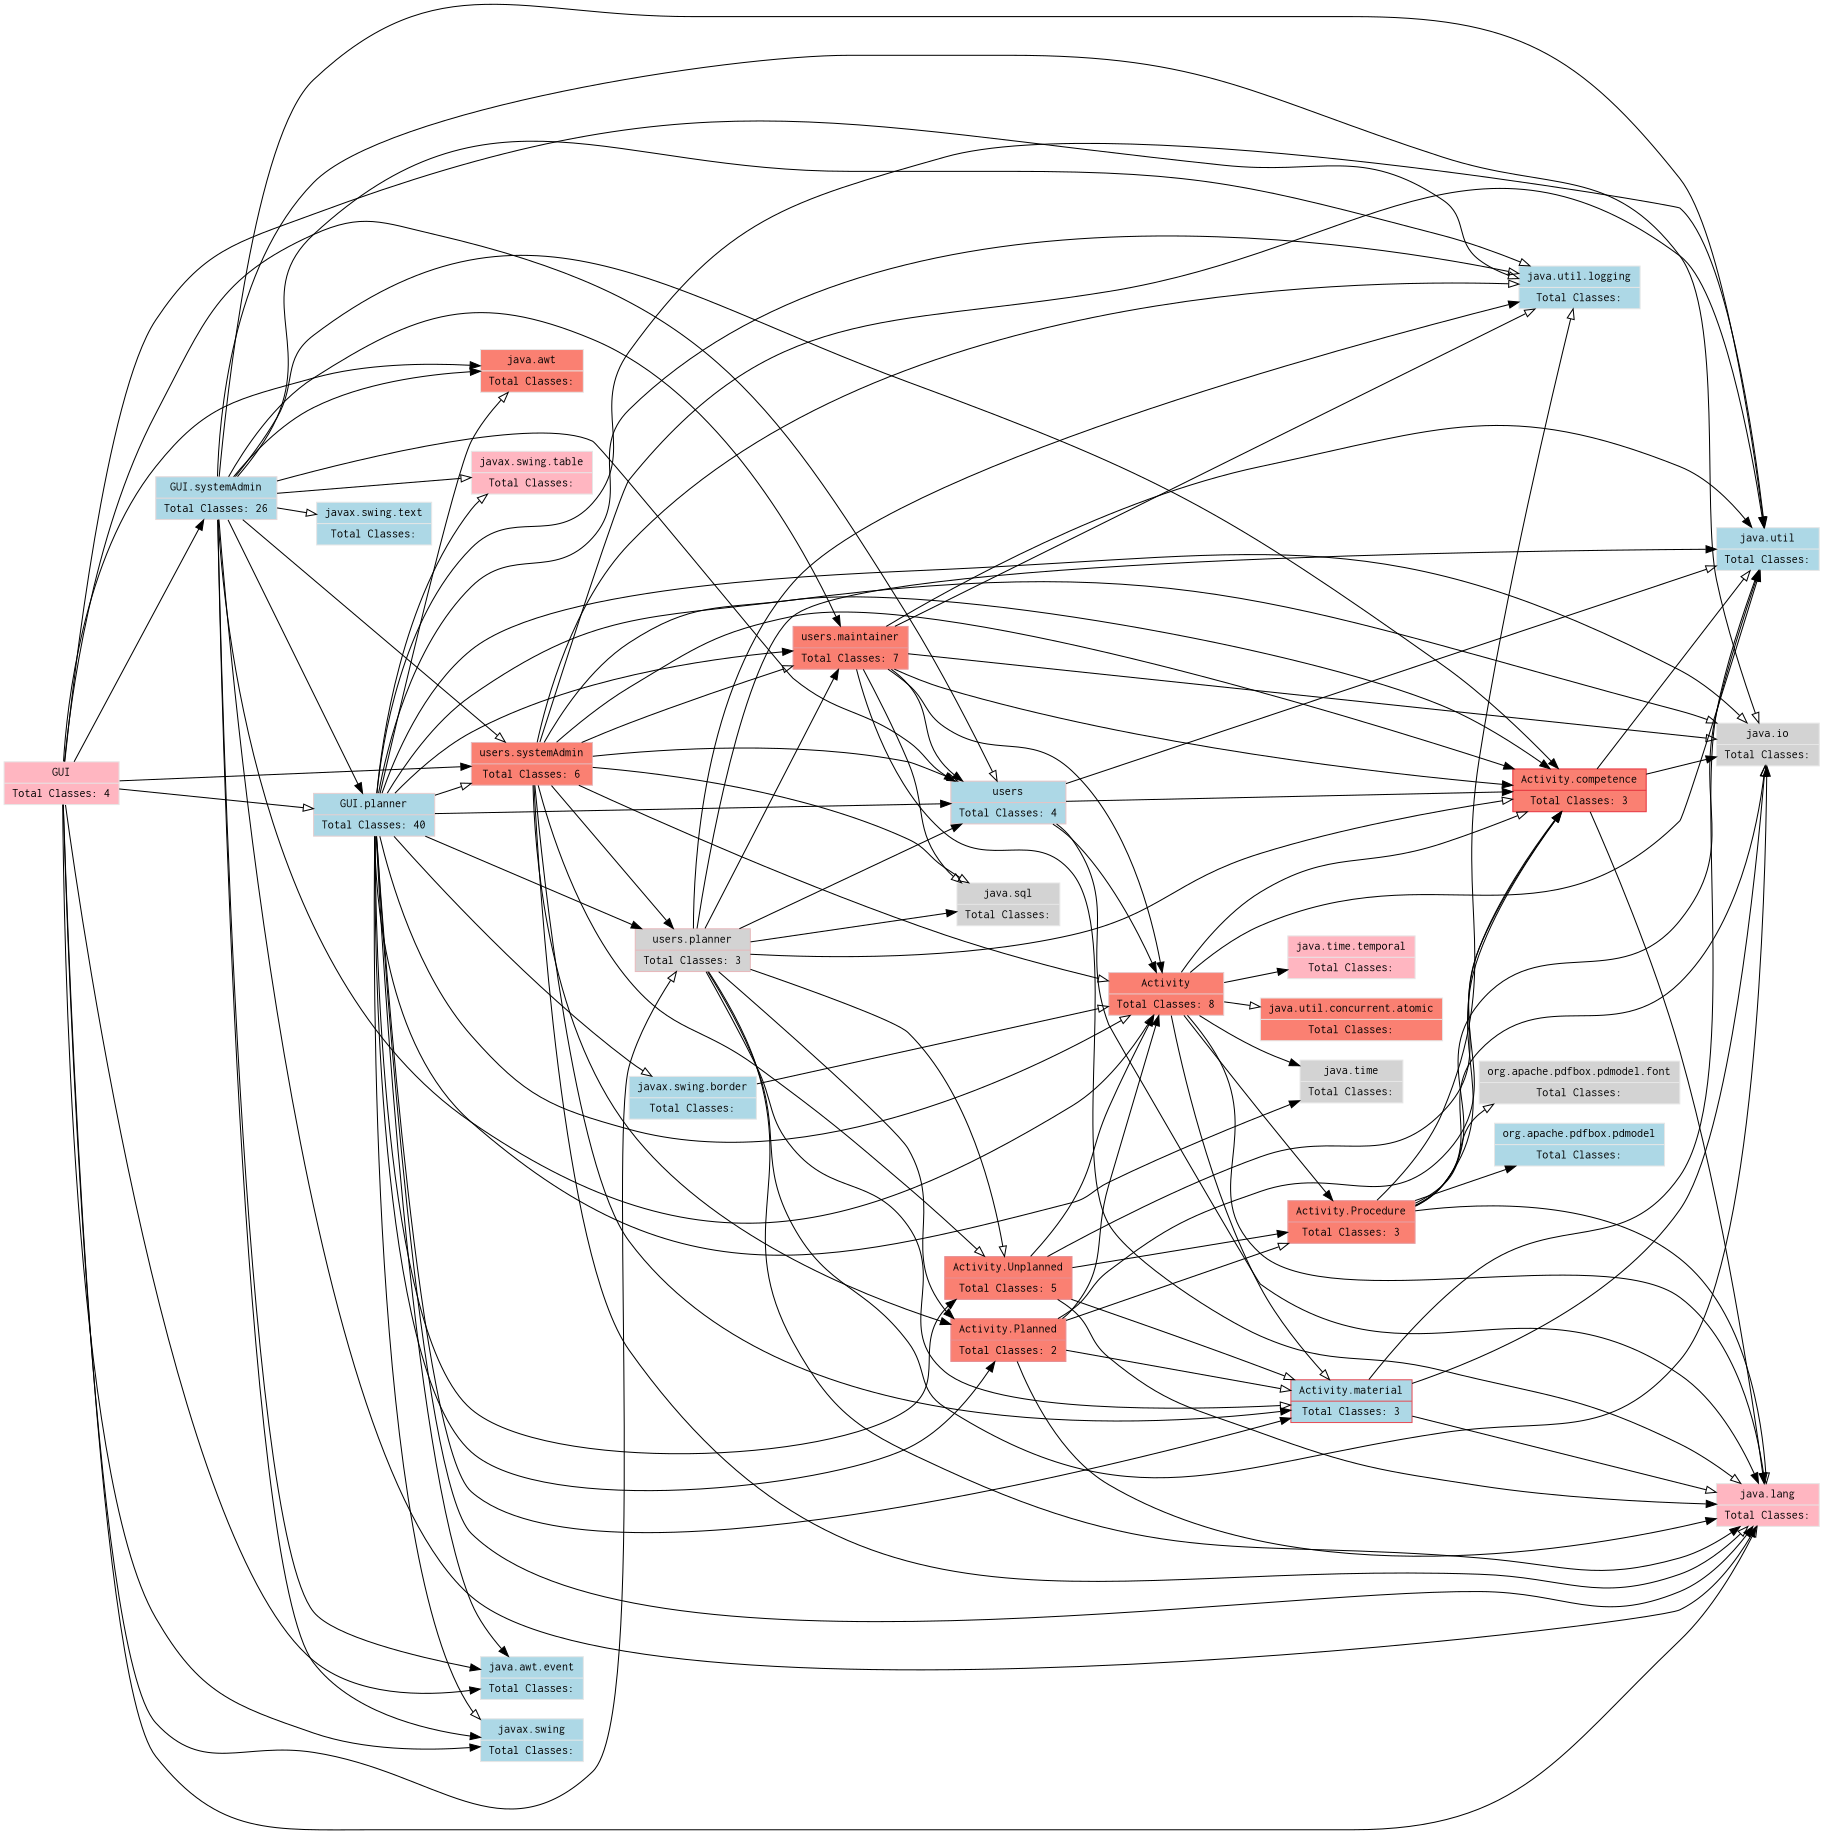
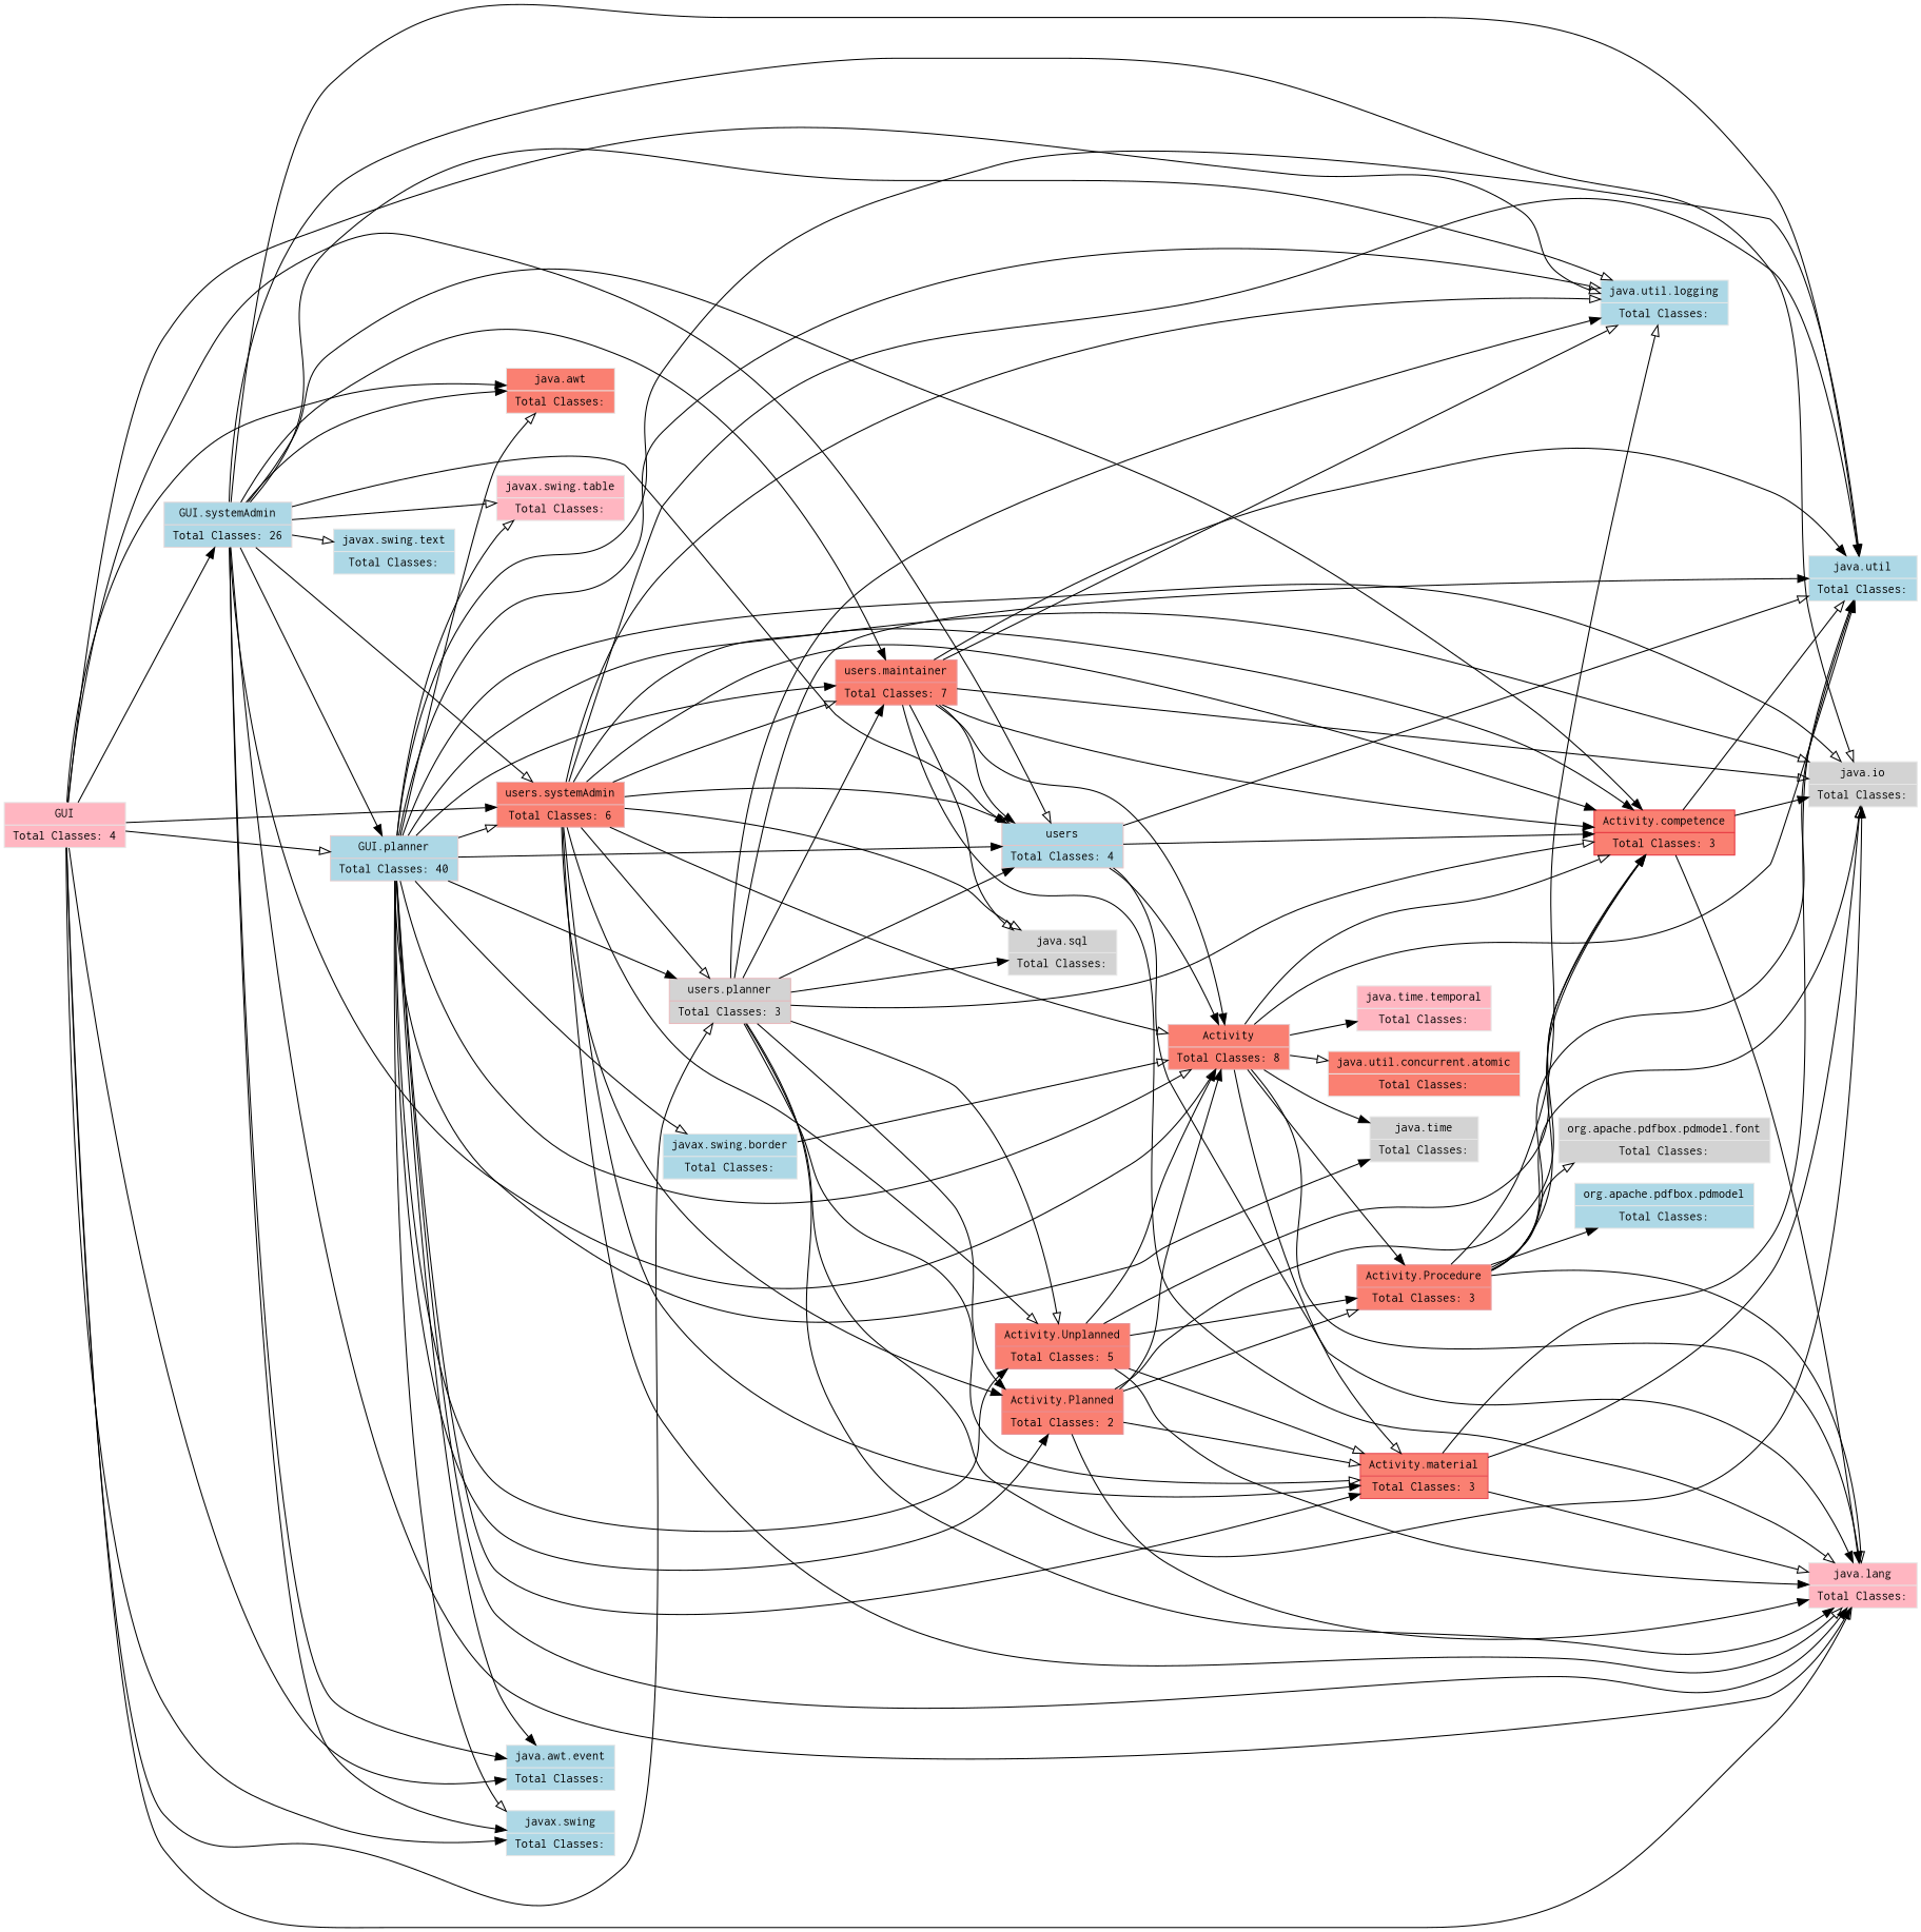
  digraph {
    rankdir=LR
    node [color=".99 0.0 .9" fillcolor=salmon fontname=Courier fontsize=12 shape=record style=filled]
    edge [arrowhead=normal]
    n1 [color=".99 0.12 .9" label="Activity | Total Classes: 8"]
    n2 [color=".99 0.3 .9" label="Activity.Procedure | Total Classes: 3"]
    n3 [color=".99 0.77 .9" label="Activity.competence | Total Classes: 3"]
-   n4 [color=".99 0.67 .9" fillcolor=lightblue label="Activity.material | Total Classes: 3"]
+   n4 [color=".99 0.67 .9" label="Activity.material | Total Classes: 3"]
    n5 [fillcolor=lightpink label="java.lang | Total Classes: "]
    n6 [fillcolor=lightgrey label="java.time | Total Classes: "]
    n7 [fillcolor=lightpink label="java.time.temporal | Total Classes: "]
    n8 [fillcolor=lightblue label="java.util | Total Classes: "]
    n9 [label="java.util.concurrent.atomic | Total Classes: "]
    n10 [fillcolor=lightgrey label="java.io | Total Classes: "]
    n11 [fillcolor=lightblue label="java.util.logging | Total Classes: "]
    n12 [fillcolor=lightblue label="org.apache.pdfbox.pdmodel | Total Classes: "]
    n13 [fillcolor=lightgrey label="org.apache.pdfbox.pdmodel.font | Total Classes: "]
    n14 [color=".99 0.38 .9" label="Activity.Planned | Total Classes: 2"]
    n15 [color=".99 0.38 .9" label="Activity.Unplanned | Total Classes: 5"]
    n16 [color=".99 0 .9" fillcolor=lightpink label="GUI | Total Classes: 4"]
    n17 [color=".99 0.1 .9" fillcolor=lightblue label="GUI.planner | Total Classes: 40"]
    n18 [color=".99 0.06 .9" fillcolor=lightblue label="GUI.systemAdmin | Total Classes: 26"]
    n19 [label="java.awt | Total Classes: "]
    n20 [fillcolor=lightblue label="java.awt.event | Total Classes: "]
    n21 [fillcolor=lightblue label="javax.swing | Total Classes: "]
    n22 [color=".99 0.15 .9" fillcolor=lightblue label="users | Total Classes: 4"]
    n23 [color=".99 0.2 .9" fillcolor=lightgrey label="users.planner | Total Classes: 3"]
    n24 [color=".99 0.19 .9" label="users.systemAdmin | Total Classes: 6"]
    n25 [fillcolor=lightblue label="javax.swing.border | Total Classes: "]
    n26 [fillcolor=lightpink label="javax.swing.table | Total Classes: "]
    n27 [color=".99 0.33 .9" label="users.maintainer | Total Classes: 7"]
    n28 [fillcolor=lightblue label="javax.swing.text | Total Classes: "]
    n29 [fillcolor=lightgrey label="java.sql | Total Classes: "]
    n1 -> n2
    n1 -> n3 [arrowhead=onormal]
    n1 -> n4 [arrowhead=onormal]
    n1 -> n5 [arrowhead=onormal]
    n1 -> n6
    n1 -> n7
    n1 -> n8
    n1 -> n9 [arrowhead=onormal]
    n2 -> n3
    n2 -> n5 [arrowhead=onormal]
    n2 -> n8 [arrowhead=onormal]
    n2 -> n10 [arrowhead=onormal]
    n2 -> n11 [arrowhead=onormal]
    n2 -> n12
    n2 -> n13 [arrowhead=onormal]
    n3 -> n5
    n3 -> n8 [arrowhead=onormal]
    n3 -> n10
    n4 -> n5 [arrowhead=onormal]
    n4 -> n8
    n4 -> n10 [arrowhead=onormal]
    n14 -> n1
    n14 -> n2 [arrowhead=onormal]
    n14 -> n3 [arrowhead=onormal]
    n14 -> n4 [arrowhead=onormal]
    n14 -> n5
    n15 -> n1
    n15 -> n2
    n15 -> n3 [arrowhead=onormal]
    n15 -> n4 [arrowhead=onormal]
    n15 -> n5
    n16 -> n5 [arrowhead=onormal]
    n16 -> n11 [arrowhead=onormal]
    n16 -> n17 [arrowhead=onormal]
    n16 -> n18
    n16 -> n19
    n16 -> n20
    n16 -> n21
    n16 -> n22 [arrowhead=onormal]
    n16 -> n23 [arrowhead=onormal]
    n16 -> n24
    n17 -> n1 [arrowhead=onormal]
    n17 -> n3
    n17 -> n4
    n17 -> n5
    n17 -> n6
    n17 -> n8 [arrowhead=onormal]
    n17 -> n10 [arrowhead=onormal]
    n17 -> n11 [arrowhead=onormal]
    n17 -> n14
    n17 -> n15
    n17 -> n19 [arrowhead=onormal]
    n17 -> n20
    n17 -> n21 [arrowhead=onormal]
    n17 -> n22
    n17 -> n23
    n17 -> n24 [arrowhead=onormal]
    n17 -> n25 [arrowhead=onormal]
    n17 -> n26 [arrowhead=onormal]
    n17 -> n27
    n18 -> n1 [arrowhead=onormal]
    n18 -> n3
    n18 -> n5
    n18 -> n8 [arrowhead=onormal]
    n18 -> n10 [arrowhead=onormal]
    n18 -> n11 [arrowhead=onormal]
    n18 -> n17
    n18 -> n19
    n18 -> n20
    n18 -> n21
    n18 -> n22
    n18 -> n24 [arrowhead=onormal]
    n18 -> n26 [arrowhead=onormal]
    n18 -> n27
    n18 -> n28 [arrowhead=onormal]
    n22 -> n1
    n22 -> n3
    n22 -> n5
    n22 -> n8 [arrowhead=onormal]
    n23 -> n3 [arrowhead=onormal]
    n23 -> n4 [arrowhead=onormal]
    n23 -> n5
    n23 -> n8
    n23 -> n10
    n23 -> n11
    n23 -> n14
    n23 -> n15 [arrowhead=onormal]
    n23 -> n22
    n23 -> n27
    n23 -> n29
    n24 -> n1 [arrowhead=onormal]
    n24 -> n3
    n24 -> n4
    n24 -> n5 [arrowhead=onormal]
    n24 -> n8
    n24 -> n10 [arrowhead=onormal]
    n24 -> n11 [arrowhead=onormal]
    n24 -> n14
    n24 -> n15 [arrowhead=onormal]
    n24 -> n22 [arrowhead=onormal]
-   n24 -> n23
+   n24 -> n23 [arrowhead=onormal]
    n24 -> n27 [arrowhead=onormal]
    n24 -> n29 [arrowhead=onormal]
    n25 -> n1 [arrowhead=onormal]
    n27 -> n1
    n27 -> n3
    n27 -> n5 [arrowhead=onormal]
    n27 -> n8
    n27 -> n10 [arrowhead=onormal]
    n27 -> n11 [arrowhead=onormal]
    n27 -> n22
    n27 -> n29 [arrowhead=onormal]
  }
